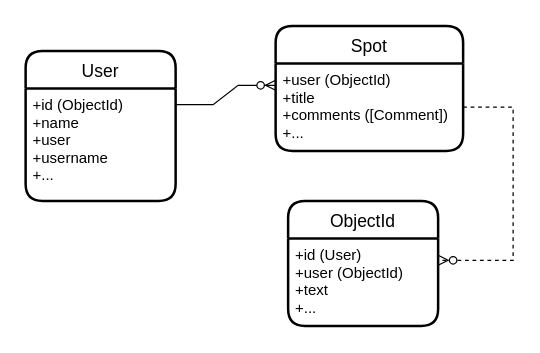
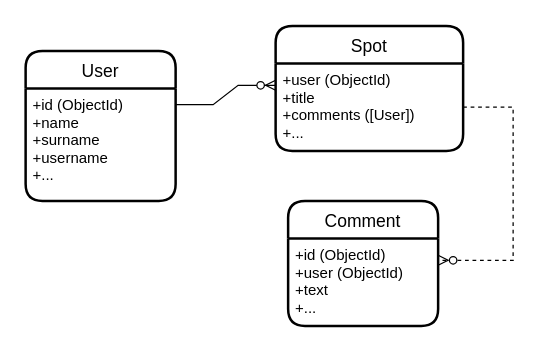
  <mxCell id="0" />
  <mxCell id="1" parent="0" />
  <mxCell id="2" value="User" style="swimlane;childLayout=stackLayout;horizontal=1;startSize=30;horizontalStack=0;rounded=1;fontSize=14;fontStyle=0;strokeWidth=2;resizeParent=0;resizeLast=1;shadow=0;dashed=0;align=center;" vertex="1" parent="1"><mxGeometry x="20" y="40" width="120" height="120" as="geometry" /></mxCell>
- <mxCell id="3" value="+id (ObjectId)&#10;+name&#10;+user&#10;+username&#10;+..." style="align=left;strokeColor=none;fillColor=none;spacingLeft=4;fontSize=12;verticalAlign=top;resizable=0;rotatable=0;part=1;" vertex="1" parent="2"><mxGeometry y="30" width="120" height="90" as="geometry" /></mxCell>
+ <mxCell id="3" value="+id (ObjectId)&#10;+name&#10;+surname&#10;+username&#10;+..." style="align=left;strokeColor=none;fillColor=none;spacingLeft=4;fontSize=12;verticalAlign=top;resizable=0;rotatable=0;part=1;" vertex="1" parent="2"><mxGeometry y="30" width="120" height="90" as="geometry" /></mxCell>
  <mxCell id="4" value="Spot" style="swimlane;childLayout=stackLayout;horizontal=1;startSize=30;horizontalStack=0;rounded=1;fontSize=14;fontStyle=0;strokeWidth=2;resizeParent=0;resizeLast=1;shadow=0;dashed=0;align=center;" vertex="1" parent="1"><mxGeometry x="220" y="20" width="150" height="100" as="geometry" /></mxCell>
- <mxCell id="5" value="+user (ObjectId)&#10;+title&#10;+comments ([Comment])&#10;+..." style="align=left;strokeColor=none;fillColor=none;spacingLeft=4;fontSize=12;verticalAlign=top;resizable=0;rotatable=0;part=1;" vertex="1" parent="4"><mxGeometry y="30" width="150" height="70" as="geometry" /></mxCell>
- <mxCell id="6" value="ObjectId" style="swimlane;childLayout=stackLayout;horizontal=1;startSize=30;horizontalStack=0;rounded=1;fontSize=14;fontStyle=0;strokeWidth=2;resizeParent=0;resizeLast=1;shadow=0;dashed=0;align=center;" vertex="1" parent="1"><mxGeometry x="230" y="160" width="120" height="100" as="geometry" /></mxCell>
- <mxCell id="7" value="+id (User)&#10;+user (ObjectId)&#10;+text&#10;+..." style="align=left;strokeColor=none;fillColor=none;spacingLeft=4;fontSize=12;verticalAlign=top;resizable=0;rotatable=0;part=1;" vertex="1" parent="6"><mxGeometry y="30" width="120" height="70" as="geometry" /></mxCell>
+ <mxCell id="5" value="+user (ObjectId)&#10;+title&#10;+comments ([User])&#10;+..." style="align=left;strokeColor=none;fillColor=none;spacingLeft=4;fontSize=12;verticalAlign=top;resizable=0;rotatable=0;part=1;" vertex="1" parent="4"><mxGeometry y="30" width="150" height="70" as="geometry" /></mxCell>
+ <mxCell id="6" value="Comment" style="swimlane;childLayout=stackLayout;horizontal=1;startSize=30;horizontalStack=0;rounded=1;fontSize=14;fontStyle=0;strokeWidth=2;resizeParent=0;resizeLast=1;shadow=0;dashed=0;align=center;" vertex="1" parent="1"><mxGeometry x="230" y="160" width="120" height="100" as="geometry" /></mxCell>
+ <mxCell id="7" value="+id (ObjectId)&#10;+user (ObjectId)&#10;+text&#10;+..." style="align=left;strokeColor=none;fillColor=none;spacingLeft=4;fontSize=12;verticalAlign=top;resizable=0;rotatable=0;part=1;" vertex="1" parent="6"><mxGeometry y="30" width="120" height="70" as="geometry" /></mxCell>
  <mxCell id="8" value="" style="edgeStyle=entityRelationEdgeStyle;fontSize=12;html=1;endArrow=ERzeroToMany;endFill=1;rounded=0;entryX=0;entryY=0.25;entryDx=0;entryDy=0;" edge="1" parent="1" target="5"><mxGeometry width="100" height="100" relative="1" as="geometry"><mxPoint x="140" y="83" as="sourcePoint" /><mxPoint x="220" y="180" as="targetPoint" /></mxGeometry></mxCell>
  <mxCell id="9" value="" style="edgeStyle=elbowEdgeStyle;fontSize=12;html=1;endArrow=ERzeroToMany;endFill=1;rounded=0;exitX=1;exitY=0.5;exitDx=0;exitDy=0;entryX=1;entryY=0.25;entryDx=0;entryDy=0;dashed=1;" edge="1" parent="1" source="5" target="7"><mxGeometry width="100" height="100" relative="1" as="geometry"><mxPoint x="180" y="200" as="sourcePoint" /><mxPoint x="280" y="100" as="targetPoint" /><Array as="points"><mxPoint x="410" y="150" /></Array></mxGeometry></mxCell>
